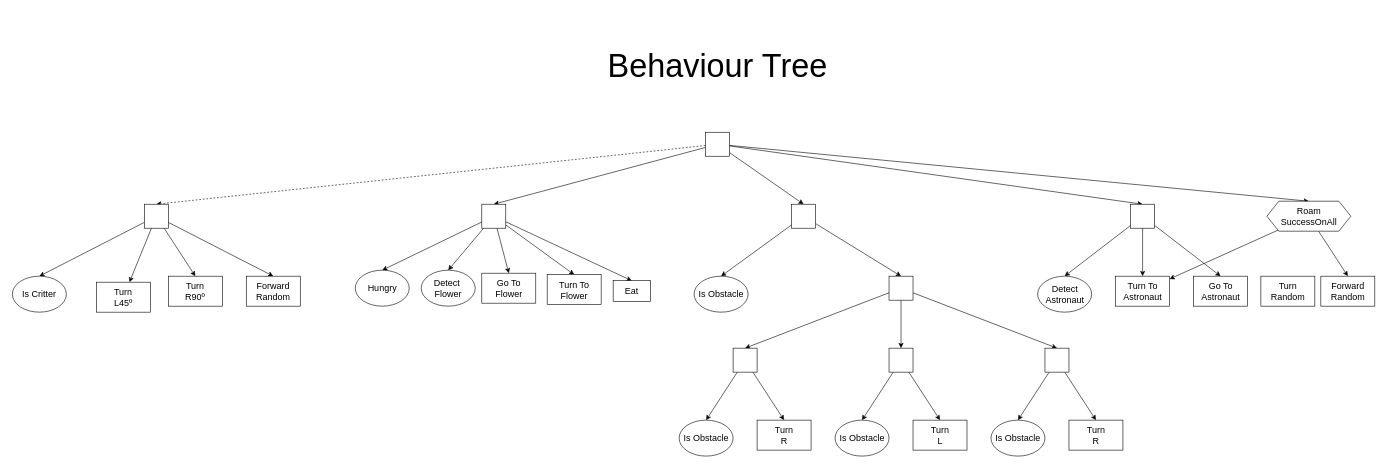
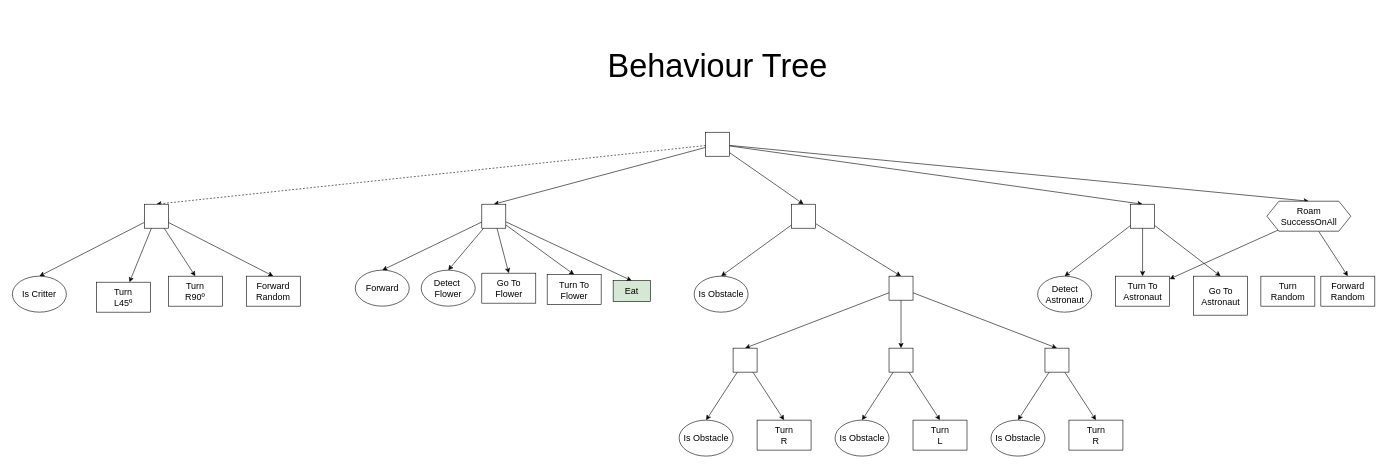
  <mxCell id="0" />
  <mxCell id="1" parent="0" />
  <mxCell id="2" style="edgeStyle=none;rounded=0;orthogonalLoop=1;jettySize=auto;html=1;entryX=0.5;entryY=0;entryDx=0;entryDy=0;strokeColor=default;align=center;verticalAlign=middle;fontFamily=Helvetica;fontSize=11;fontColor=default;labelBackgroundColor=default;endArrow=classic;dashed=1;" parent="1" source="7" target="12" edge="1"><mxGeometry relative="1" as="geometry" /></mxCell>
  <mxCell id="3" style="edgeStyle=none;rounded=0;orthogonalLoop=1;jettySize=auto;html=1;entryX=0.5;entryY=0;entryDx=0;entryDy=0;strokeColor=default;align=center;verticalAlign=middle;fontFamily=Helvetica;fontSize=11;fontColor=default;labelBackgroundColor=default;endArrow=classic;" parent="1" source="7" target="25" edge="1"><mxGeometry relative="1" as="geometry" /></mxCell>
  <mxCell id="4" style="edgeStyle=none;rounded=0;orthogonalLoop=1;jettySize=auto;html=1;entryX=0.5;entryY=0;entryDx=0;entryDy=0;strokeColor=default;align=center;verticalAlign=middle;fontFamily=Helvetica;fontSize=11;fontColor=default;labelBackgroundColor=default;endArrow=classic;" parent="1" source="7" target="22" edge="1"><mxGeometry relative="1" as="geometry" /></mxCell>
  <mxCell id="5" style="edgeStyle=none;rounded=0;orthogonalLoop=1;jettySize=auto;html=1;entryX=0.5;entryY=0;entryDx=0;entryDy=0;strokeColor=default;align=center;verticalAlign=middle;fontFamily=Helvetica;fontSize=11;fontColor=default;labelBackgroundColor=default;endArrow=classic;" parent="1" source="7" target="16" edge="1"><mxGeometry relative="1" as="geometry" /></mxCell>
  <mxCell id="6" style="edgeStyle=none;rounded=0;orthogonalLoop=1;jettySize=auto;html=1;entryX=0.5;entryY=0;entryDx=0;entryDy=0;strokeColor=default;align=center;verticalAlign=middle;fontFamily=Helvetica;fontSize=11;fontColor=default;labelBackgroundColor=default;endArrow=classic;" parent="1" source="7" target="60" edge="1"><mxGeometry relative="1" as="geometry"><mxPoint x="2106.378" y="340" as="targetPoint" /></mxGeometry></mxCell>
  <mxCell id="7" value="&lt;span id=&quot;docs-internal-guid-200b923e-7fff-36eb-ba30-63e8c0cf25a8&quot;&gt;&lt;span style=&quot;font-family: Arial, sans-serif; background-color: transparent; font-variant-numeric: normal; font-variant-east-asian: normal; font-variant-alternates: normal; font-variant-position: normal; vertical-align: baseline; white-space-collapse: preserve;&quot;&gt;&lt;font style=&quot;font-size: 22px;&quot; color=&quot;#ffffff&quot;&gt;?&lt;/font&gt;&lt;/span&gt;&lt;/span&gt;" style="rounded=0;whiteSpace=wrap;html=1;" parent="1" vertex="1"><mxGeometry x="1175.69" y="220" width="40" height="40" as="geometry" /></mxCell>
  <mxCell id="8" style="edgeStyle=none;rounded=0;orthogonalLoop=1;jettySize=auto;html=1;entryX=0.5;entryY=0;entryDx=0;entryDy=0;strokeColor=default;align=center;verticalAlign=middle;fontFamily=Helvetica;fontSize=11;fontColor=default;labelBackgroundColor=default;endArrow=classic;" parent="1" source="12" target="32" edge="1"><mxGeometry relative="1" as="geometry" /></mxCell>
  <mxCell id="9" value="" style="edgeStyle=none;rounded=0;orthogonalLoop=1;jettySize=auto;html=1;strokeColor=default;align=center;verticalAlign=middle;fontFamily=Helvetica;fontSize=11;fontColor=default;labelBackgroundColor=default;endArrow=classic;" parent="1" source="12" target="33" edge="1"><mxGeometry relative="1" as="geometry" /></mxCell>
  <mxCell id="10" style="edgeStyle=none;rounded=0;orthogonalLoop=1;jettySize=auto;html=1;entryX=0.5;entryY=0;entryDx=0;entryDy=0;strokeColor=default;align=center;verticalAlign=middle;fontFamily=Helvetica;fontSize=11;fontColor=default;labelBackgroundColor=default;endArrow=classic;" edge="1" parent="1" source="12" target="37"><mxGeometry relative="1" as="geometry" /></mxCell>
  <mxCell id="11" style="edgeStyle=none;rounded=0;orthogonalLoop=1;jettySize=auto;html=1;entryX=0.5;entryY=0;entryDx=0;entryDy=0;strokeColor=default;align=center;verticalAlign=middle;fontFamily=Helvetica;fontSize=11;fontColor=default;labelBackgroundColor=default;endArrow=classic;" edge="1" parent="1" source="12" target="38"><mxGeometry relative="1" as="geometry" /></mxCell>
  <mxCell id="12" value="&lt;span id=&quot;docs-internal-guid-200b923e-7fff-36eb-ba30-63e8c0cf25a8&quot;&gt;&lt;span style=&quot;font-family: Arial, sans-serif; background-color: transparent; font-variant-numeric: normal; font-variant-east-asian: normal; font-variant-alternates: normal; font-variant-position: normal; vertical-align: baseline; white-space-collapse: preserve;&quot;&gt;&lt;font style=&quot;font-size: 22px;&quot; color=&quot;#ffffff&quot;&gt;→&lt;/font&gt;&lt;/span&gt;&lt;/span&gt;" style="rounded=0;whiteSpace=wrap;html=1;" parent="1" vertex="1"><mxGeometry x="240.002" y="340" width="40" height="40" as="geometry" /></mxCell>
  <mxCell id="13" style="edgeStyle=none;rounded=0;orthogonalLoop=1;jettySize=auto;html=1;entryX=0.5;entryY=0;entryDx=0;entryDy=0;strokeColor=default;align=center;verticalAlign=middle;fontFamily=Helvetica;fontSize=11;fontColor=default;labelBackgroundColor=default;endArrow=classic;" parent="1" source="16" target="30" edge="1"><mxGeometry relative="1" as="geometry" /></mxCell>
  <mxCell id="14" style="edgeStyle=none;rounded=0;orthogonalLoop=1;jettySize=auto;html=1;entryX=0.5;entryY=0;entryDx=0;entryDy=0;strokeColor=default;align=center;verticalAlign=middle;fontFamily=Helvetica;fontSize=11;fontColor=default;labelBackgroundColor=default;endArrow=classic;" parent="1" source="16" target="31" edge="1"><mxGeometry relative="1" as="geometry" /></mxCell>
  <mxCell id="15" style="rounded=0;orthogonalLoop=1;jettySize=auto;html=1;entryX=0.5;entryY=0;entryDx=0;entryDy=0;" parent="1" source="16" target="34" edge="1"><mxGeometry relative="1" as="geometry" /></mxCell>
  <mxCell id="16" value="&lt;span id=&quot;docs-internal-guid-200b923e-7fff-36eb-ba30-63e8c0cf25a8&quot;&gt;&lt;span style=&quot;font-family: Arial, sans-serif; background-color: transparent; font-variant-numeric: normal; font-variant-east-asian: normal; font-variant-alternates: normal; font-variant-position: normal; vertical-align: baseline; white-space-collapse: preserve;&quot;&gt;&lt;font style=&quot;font-size: 22px;&quot; color=&quot;#ffffff&quot;&gt;→&lt;/font&gt;&lt;/span&gt;&lt;/span&gt;" style="rounded=0;whiteSpace=wrap;html=1;" parent="1" vertex="1"><mxGeometry x="1884.503" y="340" width="40" height="40" as="geometry" /></mxCell>
  <mxCell id="17" style="edgeStyle=none;rounded=0;orthogonalLoop=1;jettySize=auto;html=1;entryX=0.5;entryY=0;entryDx=0;entryDy=0;strokeColor=default;align=center;verticalAlign=middle;fontFamily=Helvetica;fontSize=11;fontColor=default;labelBackgroundColor=default;endArrow=classic;" parent="1" source="22" target="28" edge="1"><mxGeometry relative="1" as="geometry" /></mxCell>
  <mxCell id="18" style="edgeStyle=none;rounded=0;orthogonalLoop=1;jettySize=auto;html=1;entryX=0.5;entryY=0;entryDx=0;entryDy=0;strokeColor=default;align=center;verticalAlign=middle;fontFamily=Helvetica;fontSize=11;fontColor=default;labelBackgroundColor=default;endArrow=classic;" parent="1" source="22" target="27" edge="1"><mxGeometry relative="1" as="geometry" /></mxCell>
  <mxCell id="19" style="edgeStyle=none;rounded=0;orthogonalLoop=1;jettySize=auto;html=1;entryX=0.5;entryY=0;entryDx=0;entryDy=0;strokeColor=default;align=center;verticalAlign=middle;fontFamily=Helvetica;fontSize=11;fontColor=default;labelBackgroundColor=default;endArrow=classic;" parent="1" source="22" target="29" edge="1"><mxGeometry relative="1" as="geometry" /></mxCell>
  <mxCell id="20" style="rounded=0;orthogonalLoop=1;jettySize=auto;html=1;entryX=0.5;entryY=0;entryDx=0;entryDy=0;" edge="1" parent="1" source="22" target="35"><mxGeometry relative="1" as="geometry" /></mxCell>
  <mxCell id="21" style="rounded=0;orthogonalLoop=1;jettySize=auto;html=1;entryX=0.5;entryY=0;entryDx=0;entryDy=0;" edge="1" parent="1" source="22" target="36"><mxGeometry relative="1" as="geometry" /></mxCell>
  <mxCell id="22" value="&lt;span id=&quot;docs-internal-guid-200b923e-7fff-36eb-ba30-63e8c0cf25a8&quot;&gt;&lt;span style=&quot;font-family: Arial, sans-serif; background-color: transparent; font-variant-numeric: normal; font-variant-east-asian: normal; font-variant-alternates: normal; font-variant-position: normal; vertical-align: baseline; white-space-collapse: preserve;&quot;&gt;&lt;font style=&quot;font-size: 22px;&quot; color=&quot;#ffffff&quot;&gt;→&lt;/font&gt;&lt;/span&gt;&lt;/span&gt;" style="rounded=0;whiteSpace=wrap;html=1;" parent="1" vertex="1"><mxGeometry x="802.693" y="340" width="40" height="40" as="geometry" /></mxCell>
  <mxCell id="23" style="edgeStyle=none;rounded=0;orthogonalLoop=1;jettySize=auto;html=1;entryX=0.5;entryY=0;entryDx=0;entryDy=0;strokeColor=default;align=center;verticalAlign=middle;fontFamily=Helvetica;fontSize=11;fontColor=default;labelBackgroundColor=default;endArrow=classic;" parent="1" source="25" target="26" edge="1"><mxGeometry relative="1" as="geometry" /></mxCell>
  <mxCell id="24" style="edgeStyle=none;rounded=0;orthogonalLoop=1;jettySize=auto;html=1;entryX=0.5;entryY=0;entryDx=0;entryDy=0;strokeColor=default;align=center;verticalAlign=middle;fontFamily=Helvetica;fontSize=11;fontColor=default;labelBackgroundColor=default;endArrow=classic;" edge="1" parent="1" source="25" target="42"><mxGeometry relative="1" as="geometry" /></mxCell>
  <mxCell id="25" value="&lt;span id=&quot;docs-internal-guid-200b923e-7fff-36eb-ba30-63e8c0cf25a8&quot;&gt;&lt;span style=&quot;font-family: Arial, sans-serif; background-color: transparent; font-variant-numeric: normal; font-variant-east-asian: normal; font-variant-alternates: normal; font-variant-position: normal; vertical-align: baseline; white-space-collapse: preserve;&quot;&gt;&lt;font style=&quot;font-size: 22px;&quot; color=&quot;#ffffff&quot;&gt;→&lt;/font&gt;&lt;/span&gt;&lt;/span&gt;" style="rounded=0;whiteSpace=wrap;html=1;" parent="1" vertex="1"><mxGeometry x="1319.193" y="340" width="40" height="40" as="geometry" /></mxCell>
  <mxCell id="26" value="&lt;span style=&quot;font-size: 15px;&quot;&gt;Is Obstacle&lt;/span&gt;" style="ellipse;whiteSpace=wrap;html=1;" parent="1" vertex="1"><mxGeometry x="1156.693" y="460" width="90" height="60" as="geometry" /></mxCell>
  <mxCell id="27" value="&lt;span style=&quot;font-size: 15px; background-color: initial;&quot;&gt;Detect&amp;nbsp;&lt;/span&gt;&lt;div&gt;&lt;span style=&quot;background-color: initial; font-size: 15px;&quot;&gt;Flower&lt;/span&gt;&lt;/div&gt;" style="ellipse;whiteSpace=wrap;html=1;" parent="1" vertex="1"><mxGeometry x="701.693" y="450" width="90" height="60" as="geometry" /></mxCell>
- <mxCell id="28" value="&lt;span style=&quot;font-size: 15px;&quot;&gt;Hungry&lt;/span&gt;" style="ellipse;whiteSpace=wrap;html=1;" parent="1" vertex="1"><mxGeometry x="591.693" y="450" width="90" height="60" as="geometry" /></mxCell>
- <mxCell id="29" value="&lt;div&gt;&lt;font style=&quot;font-size: 15px;&quot;&gt;Eat&lt;/font&gt;&lt;/div&gt;" style="rounded=0;whiteSpace=wrap;html=1;" parent="1" vertex="1"><mxGeometry x="1021.693" y="467.5" width="62" height="35" as="geometry" /></mxCell>
+ <mxCell id="28" value="&lt;span style=&quot;font-size: 15px;&quot;&gt;Forward&lt;/span&gt;" style="ellipse;whiteSpace=wrap;html=1;" parent="1" vertex="1"><mxGeometry x="591.693" y="450" width="90" height="60" as="geometry" /></mxCell>
+ <mxCell id="29" value="&lt;div&gt;&lt;font style=&quot;font-size: 15px;&quot;&gt;Eat&lt;/font&gt;&lt;/div&gt;" style="rounded=0;whiteSpace=wrap;html=1;fillColor=#d5e8d4;" parent="1" vertex="1"><mxGeometry x="1021.693" y="467.5" width="62" height="35" as="geometry" /></mxCell>
  <mxCell id="30" value="&lt;span style=&quot;font-size: 15px;&quot;&gt;Detect Astronaut&lt;/span&gt;" style="ellipse;whiteSpace=wrap;html=1;" parent="1" vertex="1"><mxGeometry x="1729.503" y="460" width="90" height="60" as="geometry" /></mxCell>
  <mxCell id="31" value="&lt;div&gt;&lt;font style=&quot;font-size: 15px;&quot;&gt;Turn To Astronaut&lt;/font&gt;&lt;/div&gt;" style="rounded=0;whiteSpace=wrap;html=1;" parent="1" vertex="1"><mxGeometry x="1859.503" y="460" width="90" height="50" as="geometry" /></mxCell>
  <mxCell id="32" value="&lt;span style=&quot;font-size: 15px;&quot;&gt;Is Critter&lt;/span&gt;" style="ellipse;whiteSpace=wrap;html=1;" parent="1" vertex="1"><mxGeometry x="20.002" y="460" width="90" height="60" as="geometry" /></mxCell>
  <mxCell id="33" value="&lt;span style=&quot;font-size: 15px;&quot;&gt;Turn&lt;/span&gt;&lt;div&gt;&lt;span style=&quot;font-size: 15px;&quot;&gt;L45º&lt;/span&gt;&lt;/div&gt;" style="rounded=0;whiteSpace=wrap;html=1;" parent="1" vertex="1"><mxGeometry x="160.002" y="470" width="90" height="50" as="geometry" /></mxCell>
- <mxCell id="34" value="&lt;div&gt;&lt;font style=&quot;font-size: 15px;&quot;&gt;Go To Astronaut&lt;/font&gt;&lt;/div&gt;" style="rounded=0;whiteSpace=wrap;html=1;" parent="1" vertex="1"><mxGeometry x="1989.503" y="460" width="90" height="50" as="geometry" /></mxCell>
+ <mxCell id="34" value="&lt;div&gt;&lt;font style=&quot;font-size: 15px;&quot;&gt;Go To Astronaut&lt;/font&gt;&lt;/div&gt;" style="rounded=0;whiteSpace=wrap;html=1;" parent="1" vertex="1"><mxGeometry x="1989.503" y="460" width="90" height="65" as="geometry" /></mxCell>
  <mxCell id="35" value="&lt;div&gt;&lt;font style=&quot;font-size: 15px;&quot;&gt;Turn To Flower&lt;/font&gt;&lt;/div&gt;" style="rounded=0;whiteSpace=wrap;html=1;" vertex="1" parent="1"><mxGeometry x="911.693" y="457.5" width="90" height="50" as="geometry" /></mxCell>
  <mxCell id="36" value="&lt;div&gt;&lt;font style=&quot;font-size: 15px;&quot;&gt;Go To Flower&lt;/font&gt;&lt;/div&gt;" style="rounded=0;whiteSpace=wrap;html=1;" vertex="1" parent="1"><mxGeometry x="802.693" y="455" width="90" height="50" as="geometry" /></mxCell>
  <mxCell id="37" value="&lt;span style=&quot;font-size: 15px;&quot;&gt;Turn&lt;/span&gt;&lt;div&gt;&lt;span style=&quot;font-size: 15px;&quot;&gt;R90º&lt;/span&gt;&lt;/div&gt;" style="rounded=0;whiteSpace=wrap;html=1;" vertex="1" parent="1"><mxGeometry x="280.002" y="460" width="90" height="50" as="geometry" /></mxCell>
  <mxCell id="38" value="&lt;span style=&quot;font-size: 15px;&quot;&gt;Forward&lt;/span&gt;&lt;div&gt;&lt;span style=&quot;font-size: 15px;&quot;&gt;Random&lt;/span&gt;&lt;/div&gt;" style="rounded=0;whiteSpace=wrap;html=1;" vertex="1" parent="1"><mxGeometry x="410.002" y="460" width="90" height="50" as="geometry" /></mxCell>
  <mxCell id="39" style="edgeStyle=none;rounded=0;orthogonalLoop=1;jettySize=auto;html=1;entryX=0.5;entryY=0;entryDx=0;entryDy=0;strokeColor=default;align=center;verticalAlign=middle;fontFamily=Helvetica;fontSize=11;fontColor=default;labelBackgroundColor=default;endArrow=classic;" edge="1" parent="1" source="42" target="51"><mxGeometry relative="1" as="geometry" /></mxCell>
  <mxCell id="40" style="edgeStyle=none;rounded=0;orthogonalLoop=1;jettySize=auto;html=1;entryX=0.5;entryY=0;entryDx=0;entryDy=0;strokeColor=default;align=center;verticalAlign=middle;fontFamily=Helvetica;fontSize=11;fontColor=default;labelBackgroundColor=default;endArrow=classic;" edge="1" parent="1" source="42" target="48"><mxGeometry relative="1" as="geometry" /></mxCell>
  <mxCell id="41" style="edgeStyle=none;rounded=0;orthogonalLoop=1;jettySize=auto;html=1;entryX=0.5;entryY=0;entryDx=0;entryDy=0;strokeColor=default;align=center;verticalAlign=middle;fontFamily=Helvetica;fontSize=11;fontColor=default;labelBackgroundColor=default;endArrow=classic;" edge="1" parent="1" source="42" target="45"><mxGeometry relative="1" as="geometry" /></mxCell>
  <mxCell id="42" value="&lt;span id=&quot;docs-internal-guid-200b923e-7fff-36eb-ba30-63e8c0cf25a8&quot;&gt;&lt;span style=&quot;font-family: Arial, sans-serif; background-color: transparent; font-variant-numeric: normal; font-variant-east-asian: normal; font-variant-alternates: normal; font-variant-position: normal; vertical-align: baseline; white-space-collapse: preserve;&quot;&gt;&lt;font style=&quot;font-size: 22px;&quot; color=&quot;#ffffff&quot;&gt;?&lt;/font&gt;&lt;/span&gt;&lt;/span&gt;" style="rounded=0;whiteSpace=wrap;html=1;" vertex="1" parent="1"><mxGeometry x="1481.693" y="460" width="40" height="40" as="geometry" /></mxCell>
  <mxCell id="43" style="edgeStyle=none;rounded=0;orthogonalLoop=1;jettySize=auto;html=1;entryX=0.5;entryY=0;entryDx=0;entryDy=0;strokeColor=default;align=center;verticalAlign=middle;fontFamily=Helvetica;fontSize=11;fontColor=default;labelBackgroundColor=default;endArrow=classic;" edge="1" parent="1" source="45" target="52"><mxGeometry relative="1" as="geometry" /></mxCell>
  <mxCell id="44" style="edgeStyle=none;rounded=0;orthogonalLoop=1;jettySize=auto;html=1;entryX=0.5;entryY=0;entryDx=0;entryDy=0;strokeColor=default;align=center;verticalAlign=middle;fontFamily=Helvetica;fontSize=11;fontColor=default;labelBackgroundColor=default;endArrow=classic;" edge="1" parent="1" source="45" target="55"><mxGeometry relative="1" as="geometry" /></mxCell>
  <mxCell id="45" value="&lt;span id=&quot;docs-internal-guid-200b923e-7fff-36eb-ba30-63e8c0cf25a8&quot;&gt;&lt;span style=&quot;font-family: Arial, sans-serif; background-color: transparent; font-variant-numeric: normal; font-variant-east-asian: normal; font-variant-alternates: normal; font-variant-position: normal; vertical-align: baseline; white-space-collapse: preserve;&quot;&gt;&lt;font style=&quot;font-size: 22px;&quot; color=&quot;#ffffff&quot;&gt;→&lt;/font&gt;&lt;/span&gt;&lt;/span&gt;" style="rounded=0;whiteSpace=wrap;html=1;" vertex="1" parent="1"><mxGeometry x="1741.693" y="580" width="40" height="40" as="geometry" /></mxCell>
  <mxCell id="46" style="edgeStyle=none;rounded=0;orthogonalLoop=1;jettySize=auto;html=1;entryX=0.5;entryY=0;entryDx=0;entryDy=0;strokeColor=default;align=center;verticalAlign=middle;fontFamily=Helvetica;fontSize=11;fontColor=default;labelBackgroundColor=default;endArrow=classic;" edge="1" parent="1" source="48" target="53"><mxGeometry relative="1" as="geometry" /></mxCell>
  <mxCell id="47" style="edgeStyle=none;rounded=0;orthogonalLoop=1;jettySize=auto;html=1;entryX=0.5;entryY=0;entryDx=0;entryDy=0;strokeColor=default;align=center;verticalAlign=middle;fontFamily=Helvetica;fontSize=11;fontColor=default;labelBackgroundColor=default;endArrow=classic;" edge="1" parent="1" source="48" target="57"><mxGeometry relative="1" as="geometry" /></mxCell>
  <mxCell id="48" value="&lt;span id=&quot;docs-internal-guid-200b923e-7fff-36eb-ba30-63e8c0cf25a8&quot;&gt;&lt;span style=&quot;font-family: Arial, sans-serif; background-color: transparent; font-variant-numeric: normal; font-variant-east-asian: normal; font-variant-alternates: normal; font-variant-position: normal; vertical-align: baseline; white-space-collapse: preserve;&quot;&gt;&lt;font style=&quot;font-size: 22px;&quot; color=&quot;#ffffff&quot;&gt;→&lt;/font&gt;&lt;/span&gt;&lt;/span&gt;" style="rounded=0;whiteSpace=wrap;html=1;" vertex="1" parent="1"><mxGeometry x="1481.693" y="580" width="40" height="40" as="geometry" /></mxCell>
  <mxCell id="49" style="edgeStyle=none;rounded=0;orthogonalLoop=1;jettySize=auto;html=1;entryX=0.5;entryY=0;entryDx=0;entryDy=0;strokeColor=default;align=center;verticalAlign=middle;fontFamily=Helvetica;fontSize=11;fontColor=default;labelBackgroundColor=default;endArrow=classic;" edge="1" parent="1" source="51" target="54"><mxGeometry relative="1" as="geometry" /></mxCell>
  <mxCell id="50" style="edgeStyle=none;rounded=0;orthogonalLoop=1;jettySize=auto;html=1;entryX=0.5;entryY=0;entryDx=0;entryDy=0;strokeColor=default;align=center;verticalAlign=middle;fontFamily=Helvetica;fontSize=11;fontColor=default;labelBackgroundColor=default;endArrow=classic;" edge="1" parent="1" source="51" target="56"><mxGeometry relative="1" as="geometry" /></mxCell>
  <mxCell id="51" value="&lt;span id=&quot;docs-internal-guid-200b923e-7fff-36eb-ba30-63e8c0cf25a8&quot;&gt;&lt;span style=&quot;font-family: Arial, sans-serif; background-color: transparent; font-variant-numeric: normal; font-variant-east-asian: normal; font-variant-alternates: normal; font-variant-position: normal; vertical-align: baseline; white-space-collapse: preserve;&quot;&gt;&lt;font style=&quot;font-size: 22px;&quot; color=&quot;#ffffff&quot;&gt;→&lt;/font&gt;&lt;/span&gt;&lt;/span&gt;" style="rounded=0;whiteSpace=wrap;html=1;" vertex="1" parent="1"><mxGeometry x="1221.693" y="580" width="40" height="40" as="geometry" /></mxCell>
  <mxCell id="52" value="&lt;span style=&quot;font-size: 15px;&quot;&gt;Is Obstacle&lt;/span&gt;" style="ellipse;whiteSpace=wrap;html=1;" vertex="1" parent="1"><mxGeometry x="1651.693" y="700" width="90" height="60" as="geometry" /></mxCell>
  <mxCell id="53" value="&lt;span style=&quot;font-size: 15px;&quot;&gt;Is Obstacle&lt;/span&gt;" style="ellipse;whiteSpace=wrap;html=1;" vertex="1" parent="1"><mxGeometry x="1391.693" y="700" width="90" height="60" as="geometry" /></mxCell>
  <mxCell id="54" value="&lt;span style=&quot;font-size: 15px;&quot;&gt;Is Obstacle&lt;/span&gt;" style="ellipse;whiteSpace=wrap;html=1;" vertex="1" parent="1"><mxGeometry x="1131.693" y="700" width="90" height="60" as="geometry" /></mxCell>
  <mxCell id="55" value="&lt;span style=&quot;font-size: 15px;&quot;&gt;Turn&lt;/span&gt;&lt;div&gt;&lt;span style=&quot;font-size: 15px;&quot;&gt;R&lt;/span&gt;&lt;/div&gt;" style="rounded=0;whiteSpace=wrap;html=1;" vertex="1" parent="1"><mxGeometry x="1781.693" y="700" width="90" height="50" as="geometry" /></mxCell>
  <mxCell id="56" value="&lt;span style=&quot;font-size: 15px;&quot;&gt;Turn&lt;/span&gt;&lt;div&gt;&lt;span style=&quot;font-size: 15px;&quot;&gt;R&lt;/span&gt;&lt;/div&gt;" style="rounded=0;whiteSpace=wrap;html=1;" vertex="1" parent="1"><mxGeometry x="1261.693" y="700" width="90" height="50" as="geometry" /></mxCell>
  <mxCell id="57" value="&lt;span style=&quot;font-size: 15px;&quot;&gt;Turn&lt;/span&gt;&lt;div&gt;&lt;span style=&quot;font-size: 15px;&quot;&gt;L&lt;/span&gt;&lt;/div&gt;" style="rounded=0;whiteSpace=wrap;html=1;" vertex="1" parent="1"><mxGeometry x="1521.693" y="700" width="90" height="50" as="geometry" /></mxCell>
  <mxCell id="58" style="edgeStyle=none;rounded=0;orthogonalLoop=1;jettySize=auto;html=1;strokeColor=default;align=center;verticalAlign=middle;fontFamily=Helvetica;fontSize=11;fontColor=default;labelBackgroundColor=default;endArrow=classic;" edge="1" parent="1" source="60" target="31"><mxGeometry relative="1" as="geometry" /></mxCell>
  <mxCell id="59" style="edgeStyle=none;rounded=0;orthogonalLoop=1;jettySize=auto;html=1;entryX=0.5;entryY=0;entryDx=0;entryDy=0;strokeColor=default;align=center;verticalAlign=middle;fontFamily=Helvetica;fontSize=11;fontColor=default;labelBackgroundColor=default;endArrow=classic;" edge="1" parent="1" source="60" target="62"><mxGeometry relative="1" as="geometry" /></mxCell>
  <mxCell id="60" value="&lt;font style=&quot;font-size: 15px;&quot;&gt;Roam&lt;/font&gt;&lt;div&gt;&lt;font style=&quot;font-size: 15px;&quot;&gt;SuccessOnAll&lt;/font&gt;&lt;/div&gt;" style="shape=hexagon;perimeter=hexagonPerimeter2;whiteSpace=wrap;html=1;fixedSize=1;" vertex="1" parent="1"><mxGeometry x="2111.69" y="335" width="140" height="50" as="geometry" /></mxCell>
  <mxCell id="61" value="&lt;span style=&quot;font-size: 15px;&quot;&gt;Turn&lt;/span&gt;&lt;div&gt;&lt;span style=&quot;font-size: 15px;&quot;&gt;Random&lt;/span&gt;&lt;/div&gt;" style="rounded=0;whiteSpace=wrap;html=1;" vertex="1" parent="1"><mxGeometry x="2101.693" y="460" width="90" height="50" as="geometry" /></mxCell>
  <mxCell id="62" value="&lt;span style=&quot;font-size: 15px;&quot;&gt;Forward&lt;/span&gt;&lt;div&gt;&lt;span style=&quot;font-size: 15px;&quot;&gt;Random&lt;/span&gt;&lt;/div&gt;" style="rounded=0;whiteSpace=wrap;html=1;" vertex="1" parent="1"><mxGeometry x="2201.693" y="460" width="90" height="50" as="geometry" /></mxCell>
  <mxCell id="63" value="&lt;font style=&quot;font-size: 54px;&quot;&gt;Behaviour Tree&lt;/font&gt;" style="text;html=1;align=center;verticalAlign=middle;whiteSpace=wrap;rounded=0;fontFamily=Helvetica;fontSize=11;fontColor=default;labelBackgroundColor=default;" vertex="1" parent="1"><mxGeometry x="940.69" y="20" width="510" height="180" as="geometry" /></mxCell>
